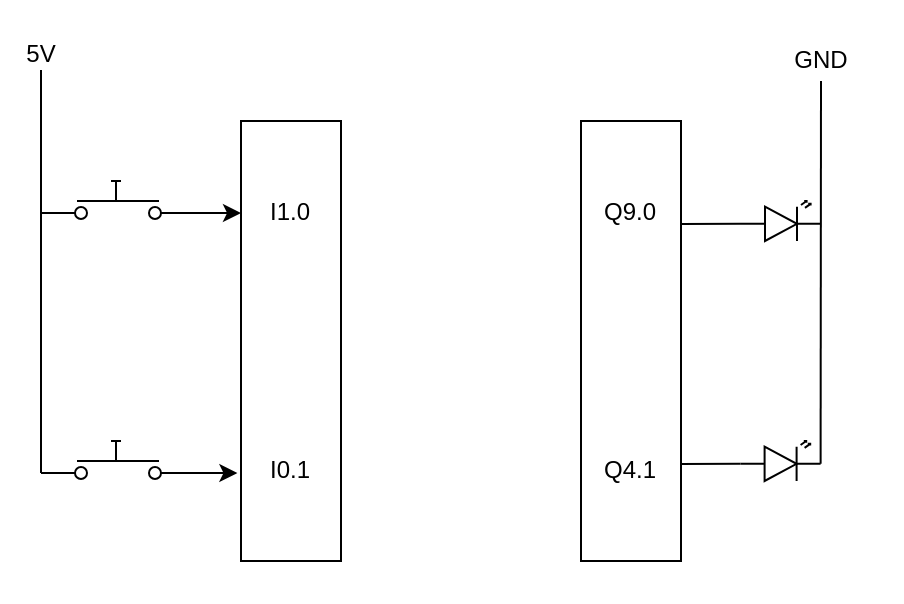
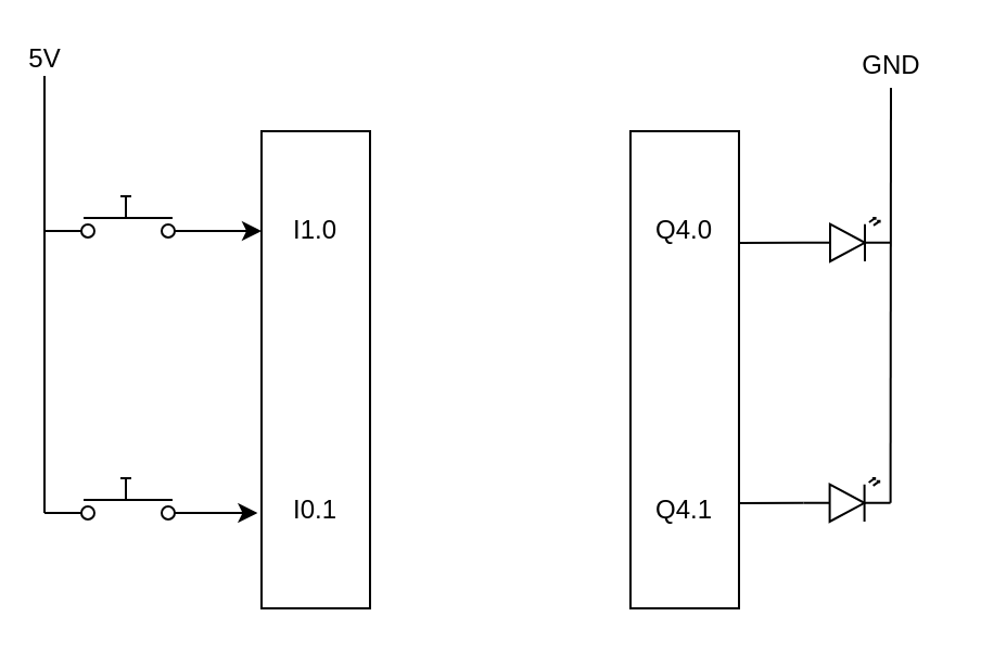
  <mxCell id="0" />
  <mxCell id="1" parent="0" />
  <mxCell id="2" value="I1.0&lt;br&gt;&lt;br&gt;&lt;br&gt;&lt;br&gt;&lt;br&gt;&lt;br&gt;&lt;br&gt;&lt;br&gt;&lt;br&gt;I0.1" style="rounded=0;whiteSpace=wrap;html=1;" vertex="1" parent="1"><mxGeometry x="120" y="60" width="50" height="220" as="geometry" /></mxCell>
- <mxCell id="3" value="Q9.0&lt;br&gt;&lt;br&gt;&lt;br&gt;&lt;br&gt;&lt;br&gt;&lt;br&gt;&lt;br&gt;&lt;br&gt;&lt;br&gt;Q4.1" style="rounded=0;whiteSpace=wrap;html=1;" vertex="1" parent="1"><mxGeometry x="290" y="60" width="50" height="220" as="geometry" /></mxCell>
+ <mxCell id="3" value="Q4.0&lt;br&gt;&lt;br&gt;&lt;br&gt;&lt;br&gt;&lt;br&gt;&lt;br&gt;&lt;br&gt;&lt;br&gt;&lt;br&gt;Q4.1" style="rounded=0;whiteSpace=wrap;html=1;" vertex="1" parent="1"><mxGeometry x="290" y="60" width="50" height="220" as="geometry" /></mxCell>
  <mxCell id="4" style="edgeStyle=orthogonalEdgeStyle;rounded=0;orthogonalLoop=1;jettySize=auto;html=1;exitX=1;exitY=0.84;exitDx=0;exitDy=0;exitPerimeter=0;entryX=0;entryY=0.208;entryDx=0;entryDy=0;entryPerimeter=0;" edge="1" parent="1" source="5" target="2"><mxGeometry relative="1" as="geometry" /></mxCell>
  <mxCell id="5" value="" style="pointerEvents=1;verticalLabelPosition=bottom;shadow=0;dashed=0;align=center;html=1;verticalAlign=top;shape=mxgraph.electrical.electro-mechanical.push_switch_no;" vertex="1" parent="1"><mxGeometry x="20" y="90" width="75" height="19" as="geometry" /></mxCell>
  <mxCell id="6" style="edgeStyle=orthogonalEdgeStyle;rounded=0;orthogonalLoop=1;jettySize=auto;html=1;exitX=1;exitY=0.84;exitDx=0;exitDy=0;exitPerimeter=0;entryX=-0.036;entryY=0.799;entryDx=0;entryDy=0;entryPerimeter=0;" edge="1" parent="1" source="7" target="2"><mxGeometry relative="1" as="geometry" /></mxCell>
  <mxCell id="7" value="" style="pointerEvents=1;verticalLabelPosition=bottom;shadow=0;dashed=0;align=center;html=1;verticalAlign=top;shape=mxgraph.electrical.electro-mechanical.push_switch_no;" vertex="1" parent="1"><mxGeometry x="20" y="220" width="75" height="19" as="geometry" /></mxCell>
  <mxCell id="8" value="" style="endArrow=none;html=1;exitX=0;exitY=0.84;exitDx=0;exitDy=0;exitPerimeter=0;" edge="1" parent="1" source="7"><mxGeometry width="50" height="50" relative="1" as="geometry"><mxPoint x="20" y="230" as="sourcePoint" /><mxPoint x="20" y="23.04" as="targetPoint" /></mxGeometry></mxCell>
  <mxCell id="9" value="5V" style="text;html=1;align=center;verticalAlign=middle;resizable=0;points=[];labelBackgroundColor=#ffffff;" vertex="1" connectable="0" parent="8"><mxGeometry x="0.96" y="1" relative="1" as="geometry"><mxPoint as="offset" /></mxGeometry></mxCell>
  <mxCell id="10" value="" style="verticalLabelPosition=bottom;shadow=0;dashed=0;align=center;html=1;verticalAlign=top;shape=mxgraph.electrical.opto_electronics.led_2;pointerEvents=1;" vertex="1" parent="1"><mxGeometry x="370" y="100" width="40" height="20" as="geometry" /></mxCell>
  <mxCell id="11" value="" style="endArrow=none;html=1;exitX=1.004;exitY=0.234;exitDx=0;exitDy=0;entryX=0;entryY=0.57;entryDx=0;entryDy=0;entryPerimeter=0;exitPerimeter=0;" edge="1" parent="1" source="3" target="10"><mxGeometry width="50" height="50" relative="1" as="geometry"><mxPoint x="250" y="150" as="sourcePoint" /><mxPoint x="300" y="100" as="targetPoint" /></mxGeometry></mxCell>
  <mxCell id="12" value="" style="verticalLabelPosition=bottom;shadow=0;dashed=0;align=center;html=1;verticalAlign=top;shape=mxgraph.electrical.opto_electronics.led_2;pointerEvents=1;" vertex="1" parent="1"><mxGeometry x="369.8" y="220" width="40" height="20" as="geometry" /></mxCell>
  <mxCell id="13" value="" style="endArrow=none;html=1;exitX=1.004;exitY=0.234;exitDx=0;exitDy=0;entryX=0;entryY=0.57;entryDx=0;entryDy=0;entryPerimeter=0;exitPerimeter=0;" edge="1" parent="1" target="12"><mxGeometry width="50" height="50" relative="1" as="geometry"><mxPoint x="340" y="231.48" as="sourcePoint" /><mxPoint x="299.8" y="220" as="targetPoint" /></mxGeometry></mxCell>
  <mxCell id="14" value="" style="endArrow=none;html=1;exitX=1;exitY=0.57;exitDx=0;exitDy=0;exitPerimeter=0;" edge="1" parent="1" source="12"><mxGeometry width="50" height="50" relative="1" as="geometry"><mxPoint x="200" y="270" as="sourcePoint" /><mxPoint x="410" y="40" as="targetPoint" /></mxGeometry></mxCell>
  <mxCell id="15" value="GND&lt;br&gt;" style="text;html=1;align=center;verticalAlign=middle;resizable=0;points=[];autosize=1;" vertex="1" parent="1"><mxGeometry x="390" y="20" width="40" height="20" as="geometry" /></mxCell>
